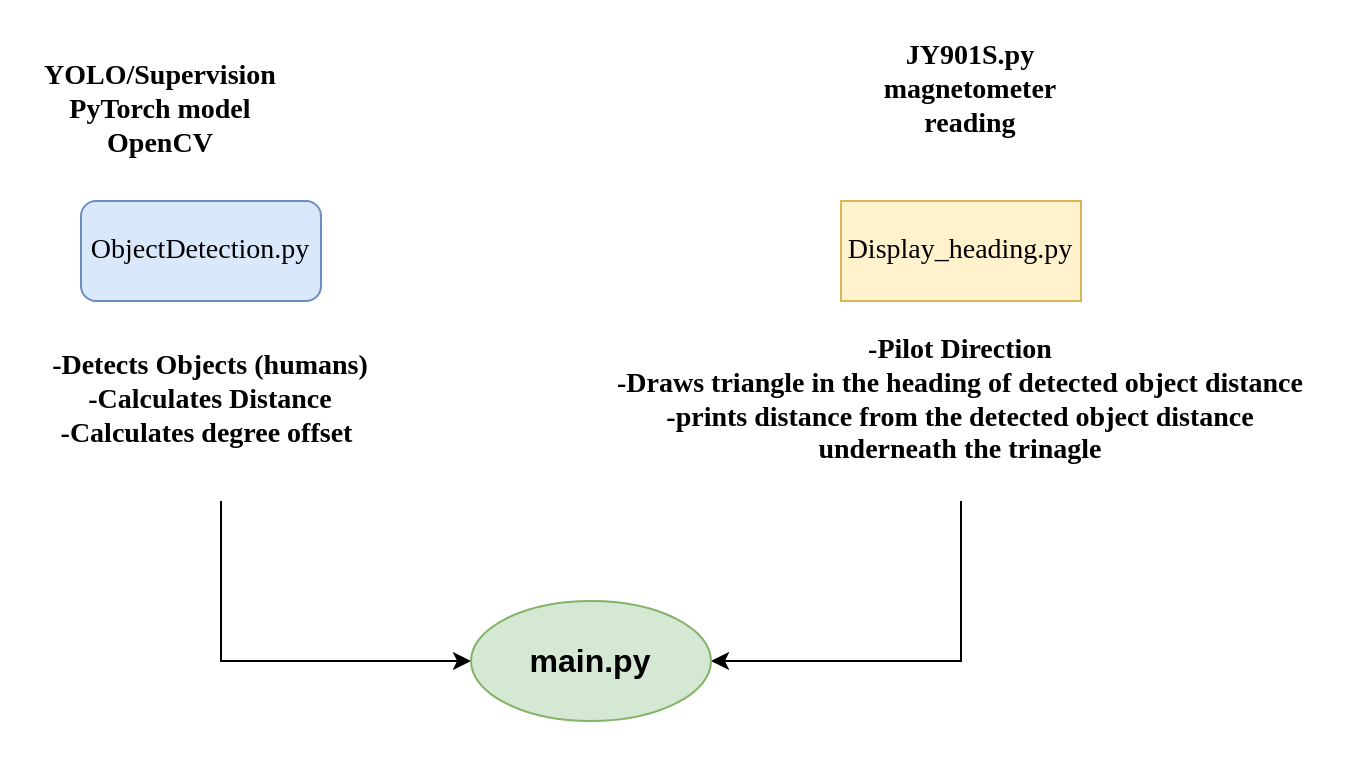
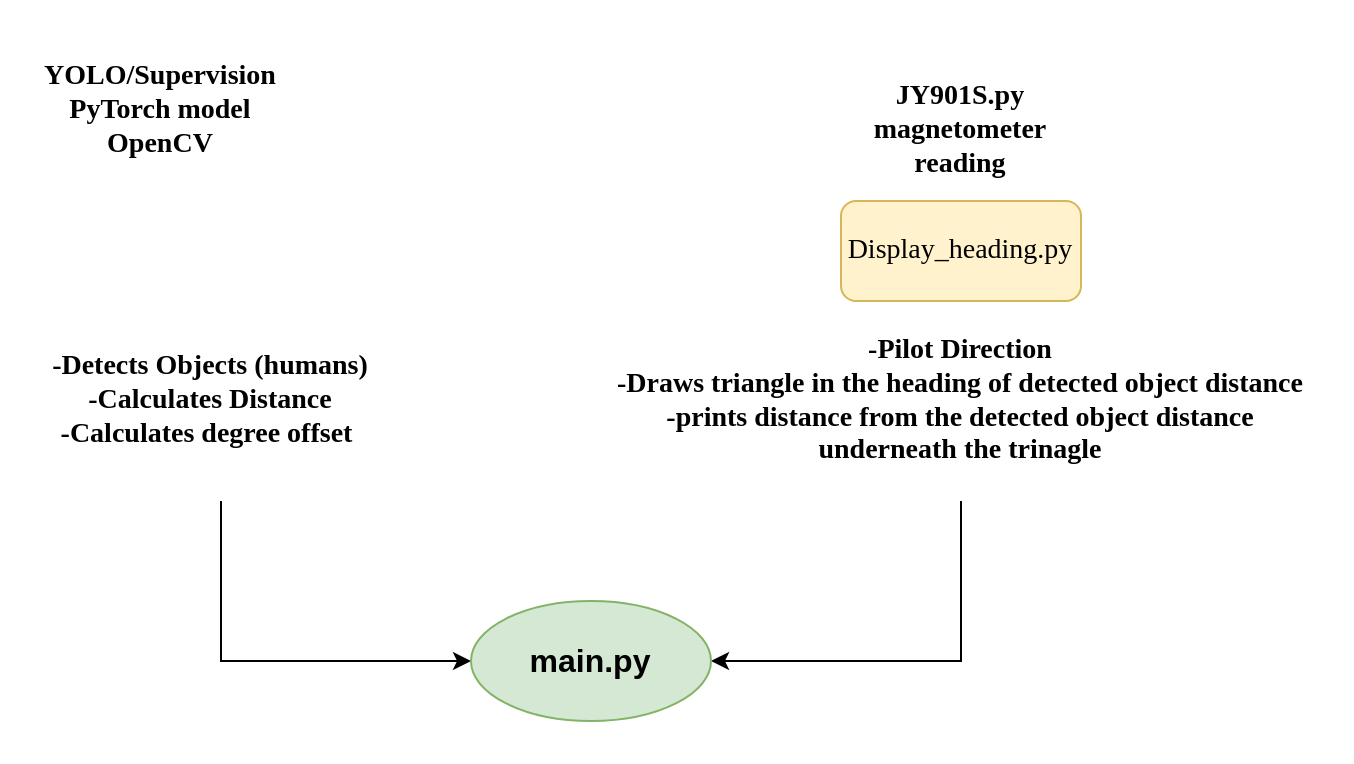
  <mxCell id="0" />
  <mxCell id="1" parent="0" />
- <mxCell id="2" value="&lt;font style=&quot;font-size: 14px;&quot; face=&quot;Times New Roman&quot;&gt;ObjectDetection.py&lt;/font&gt;" style="rounded=1;whiteSpace=wrap;html=1;fillColor=#dae8fc;strokeColor=#6c8ebf;" vertex="1" parent="1"><mxGeometry x="40" y="100" width="120" height="50" as="geometry" /></mxCell>
  <mxCell id="3" value="&lt;font face=&quot;Times New Roman&quot;&gt;&lt;b&gt;&lt;font style=&quot;font-size: 14px;&quot;&gt;YOLO/Supervision&lt;br&gt;PyTorch model&lt;br&gt;OpenCV&lt;/font&gt;&lt;/b&gt;&lt;br&gt;&lt;/font&gt;" style="text;html=1;strokeColor=none;fillColor=none;align=center;verticalAlign=middle;whiteSpace=wrap;rounded=0;" vertex="1" parent="1"><mxGeometry x="20" y="20" width="120" height="70" as="geometry" /></mxCell>
- <mxCell id="4" value="&lt;font face=&quot;Times New Roman&quot;&gt;&lt;font style=&quot;font-size: 14px;&quot;&gt;Display_heading.py&lt;/font&gt;&lt;br&gt;&lt;/font&gt;" style="whiteSpace=wrap;html=1;fillColor=#fff2cc;strokeColor=#d6b656;rounded=0;" vertex="1" parent="1"><mxGeometry x="420" y="100" width="120" height="50" as="geometry" /></mxCell>
- <mxCell id="5" value="&lt;b&gt;&lt;font style=&quot;font-size: 14px;&quot; face=&quot;Times New Roman&quot;&gt;JY901S.py&lt;br&gt;magnetometer reading&lt;/font&gt;&lt;br&gt;&lt;/b&gt;" style="text;html=1;strokeColor=none;fillColor=none;align=center;verticalAlign=middle;whiteSpace=wrap;rounded=0;" vertex="1" parent="1"><mxGeometry x="425" y="10" width="120" height="70" as="geometry" /></mxCell>
+ <mxCell id="4" value="&lt;font face=&quot;Times New Roman&quot;&gt;&lt;font style=&quot;font-size: 14px;&quot;&gt;Display_heading.py&lt;/font&gt;&lt;br&gt;&lt;/font&gt;" style="rounded=1;whiteSpace=wrap;html=1;fillColor=#fff2cc;strokeColor=#d6b656;" vertex="1" parent="1"><mxGeometry x="420" y="100" width="120" height="50" as="geometry" /></mxCell>
+ <mxCell id="5" value="&lt;b&gt;&lt;font style=&quot;font-size: 14px;&quot; face=&quot;Times New Roman&quot;&gt;JY901S.py&lt;br&gt;magnetometer reading&lt;/font&gt;&lt;br&gt;&lt;/b&gt;" style="text;html=1;strokeColor=none;fillColor=none;align=center;verticalAlign=middle;whiteSpace=wrap;rounded=0;" vertex="1" parent="1"><mxGeometry x="420" y="30" width="120" height="70" as="geometry" /></mxCell>
  <mxCell id="6" style="edgeStyle=orthogonalEdgeStyle;rounded=0;orthogonalLoop=1;jettySize=auto;html=1;entryX=0;entryY=0.5;entryDx=0;entryDy=0;" edge="1" parent="1" source="7" target="10"><mxGeometry relative="1" as="geometry"><Array as="points"><mxPoint x="110" y="330" /></Array></mxGeometry></mxCell>
  <mxCell id="7" value="&lt;font face=&quot;Times New Roman&quot;&gt;&lt;b&gt;&lt;font style=&quot;font-size: 14px;&quot;&gt;-Detects Objects (humans)&lt;br&gt;-Calculates Distance&lt;br&gt;-Calculates degree offset&amp;nbsp;&lt;/font&gt;&lt;/b&gt;&lt;br&gt;&lt;/font&gt;" style="text;html=1;strokeColor=none;fillColor=none;align=center;verticalAlign=middle;whiteSpace=wrap;rounded=0;" vertex="1" parent="1"><mxGeometry x="20" y="150" width="170" height="100" as="geometry" /></mxCell>
  <mxCell id="8" style="edgeStyle=orthogonalEdgeStyle;rounded=0;orthogonalLoop=1;jettySize=auto;html=1;entryX=1;entryY=0.5;entryDx=0;entryDy=0;" edge="1" parent="1" source="9" target="10"><mxGeometry relative="1" as="geometry" /></mxCell>
  <mxCell id="9" value="&lt;font face=&quot;Times New Roman&quot;&gt;&lt;b&gt;&lt;font style=&quot;font-size: 14px;&quot;&gt;-Pilot Direction&lt;br&gt;-Draws triangle in the heading of detected&amp;nbsp;object distance&lt;br&gt;-prints distance from the detected object distance underneath the trinagle&lt;/font&gt;&lt;/b&gt;&lt;br&gt;&lt;/font&gt;" style="text;html=1;strokeColor=none;fillColor=none;align=center;verticalAlign=middle;whiteSpace=wrap;rounded=0;" vertex="1" parent="1"><mxGeometry x="305" y="150" width="350" height="100" as="geometry" /></mxCell>
  <mxCell id="10" value="&lt;font size=&quot;3&quot;&gt;&lt;b&gt;main.py&lt;/b&gt;&lt;/font&gt;" style="ellipse;whiteSpace=wrap;html=1;fillColor=#d5e8d4;strokeColor=#82b366;" vertex="1" parent="1"><mxGeometry x="235" y="300" width="120" height="60" as="geometry" /></mxCell>
